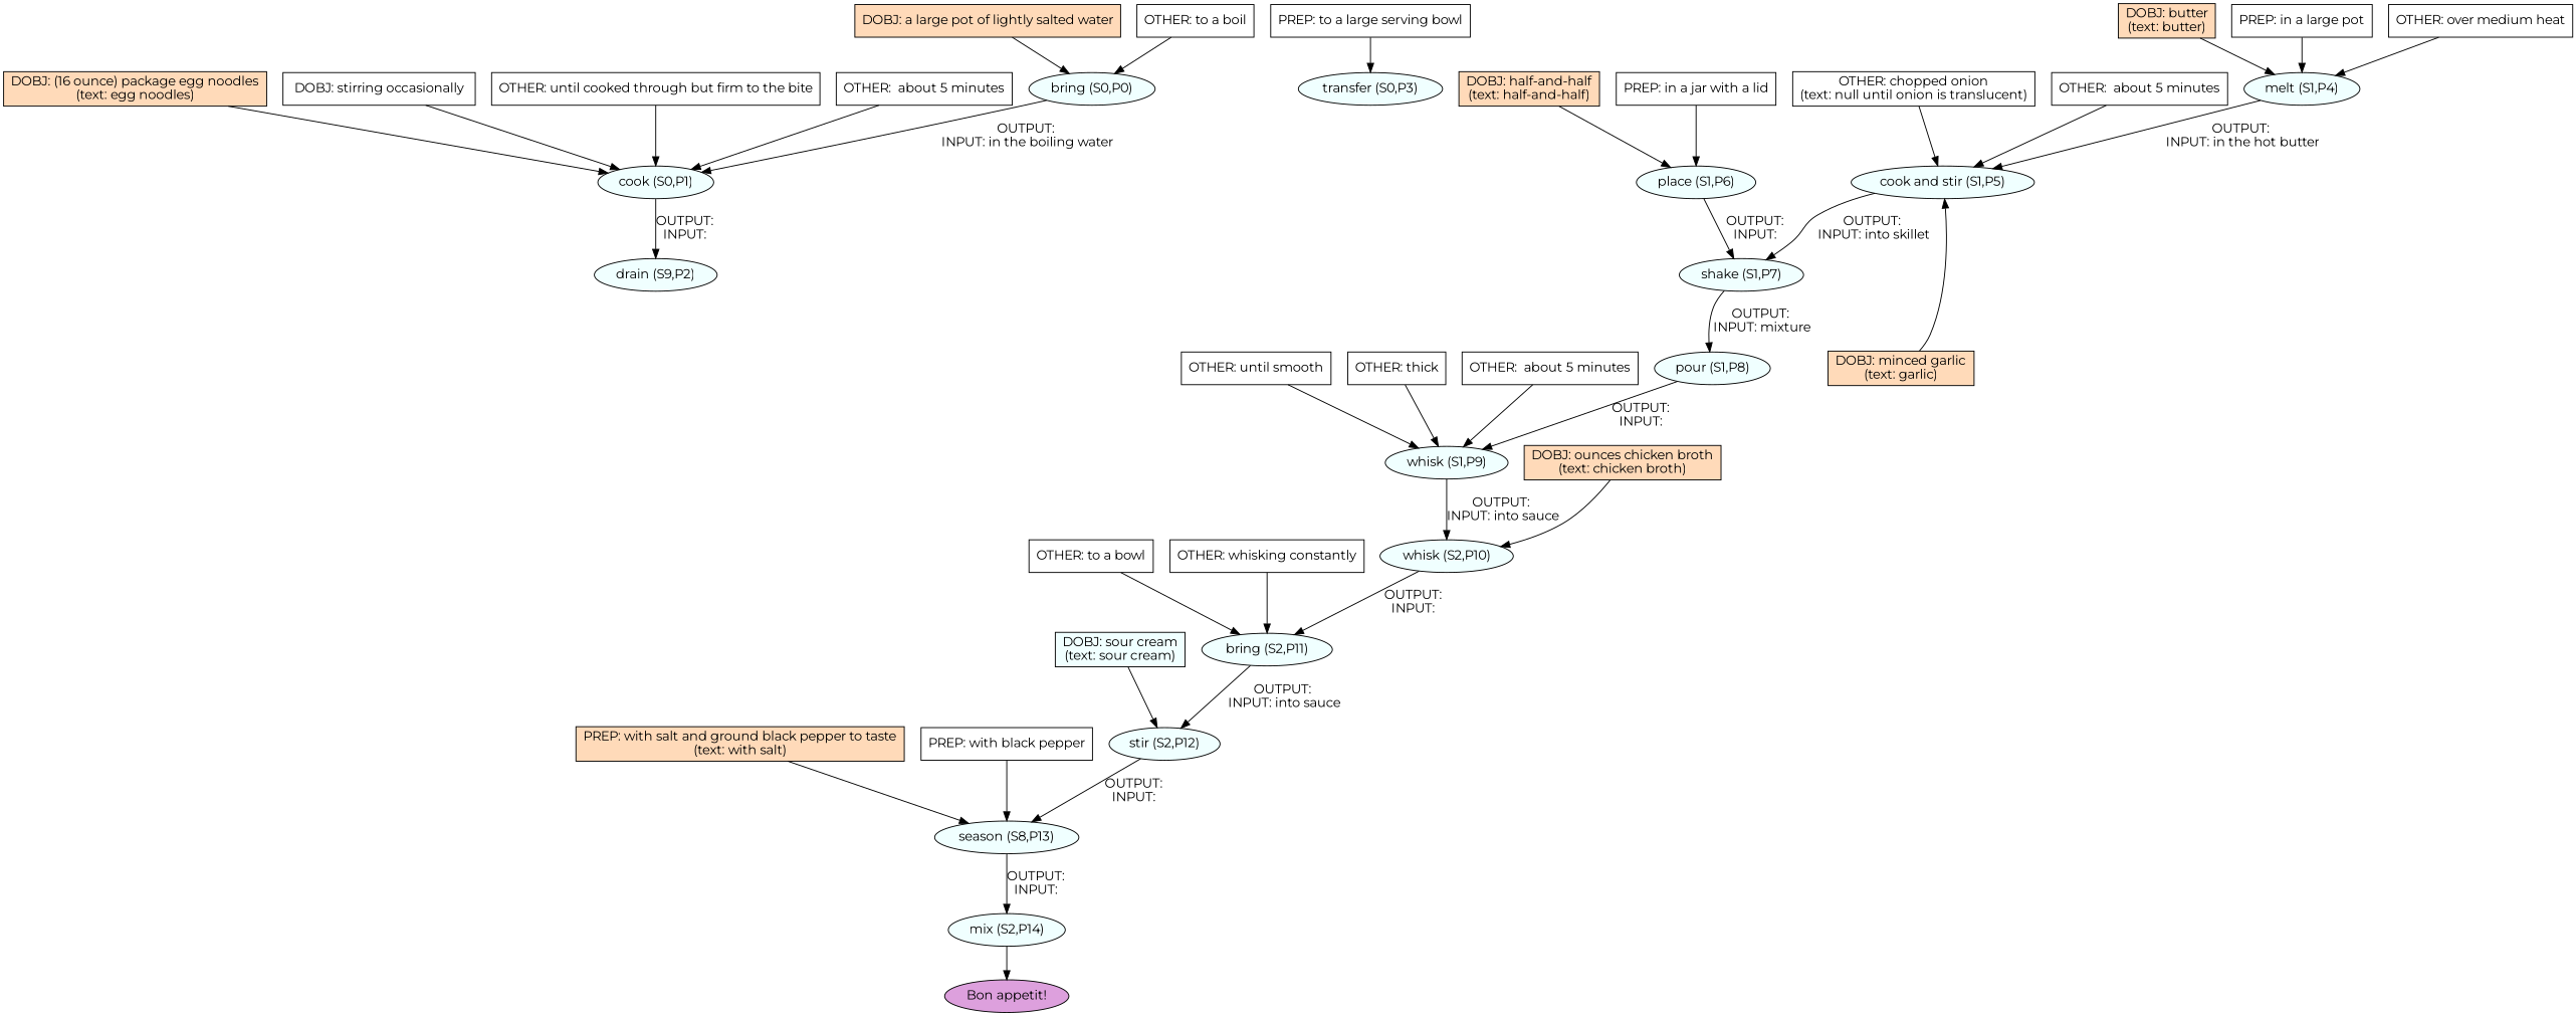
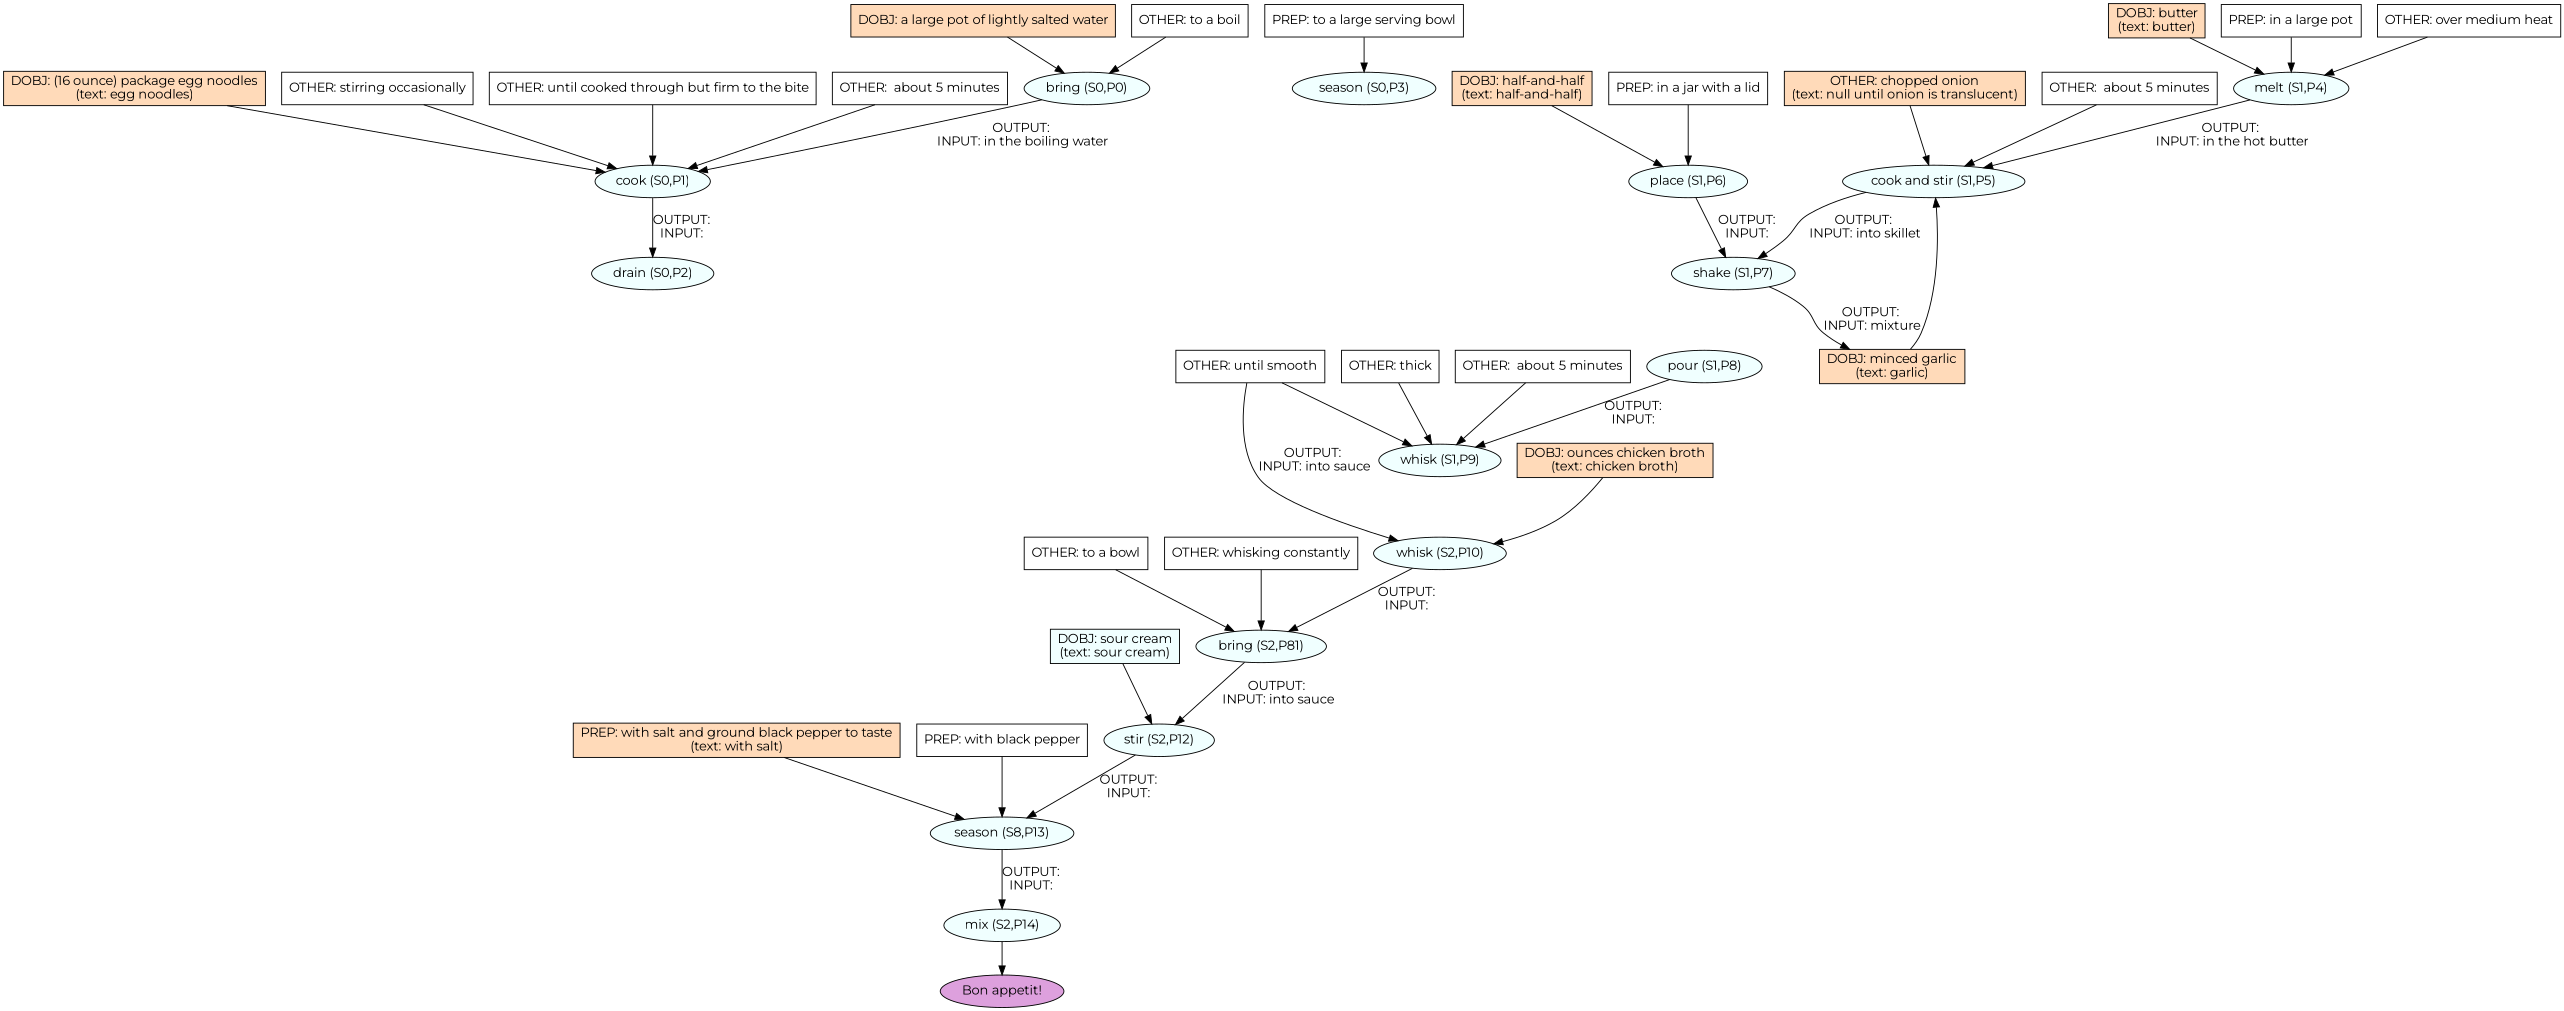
  digraph {
    fontname=Montserrat
    node [fillcolor=azure fontname=Montserrat shape=box style=filled]
    edge [fontname=Montserrat]
    n1 [label="bring (S0,P0)" shape=oval]
    n2 [label="cook (S0,P1)" shape=oval]
-   n3 [label="drain (S9,P2)" shape=oval]
-   n4 [label="transfer (S0,P3)" shape=oval]
+   n3 [label="drain (S0,P2)" shape=oval]
+   n4 [label="season (S0,P3)" shape=oval]
    n5 [label="melt (S1,P4)" shape=oval]
    n6 [label="cook and stir (S1,P5)" shape=oval]
    n7 [label="shake (S1,P7)" shape=oval]
    n8 [label="pour (S1,P8)" shape=oval]
    n9 [label="whisk (S1,P9)" shape=oval]
    n10 [label="place (S1,P6)" shape=oval]
    n11 [label="whisk (S2,P10)" shape=oval]
-   n12 [label="bring (S2,P11)" shape=oval]
+   n12 [label="bring (S2,P81)" shape=oval]
    n13 [label="stir (S2,P12)" shape=oval]
    n14 [label="season (S8,P13)" shape=oval]
    n15 [label="mix (S2,P14)" shape=oval]
    n16 [fillcolor=plum label="Bon appetit!" shape=oval]
    n17 [fillcolor=peachpuff label="DOBJ: a large pot of lightly salted water"]
    n18 [fillcolor=white label="OTHER: to a boil"]
    n19 [fillcolor=peachpuff label="DOBJ: half-and-half\n(text: half-and-half)"]
    n20 [fillcolor=white label="PREP: in a jar with a lid"]
    n21 [fillcolor=peachpuff label="DOBJ: butter\n(text: butter)"]
    n22 [fillcolor=white label="PREP: in a large pot"]
    n23 [fillcolor=white label="OTHER: over medium heat"]
    n24 [fillcolor=peachpuff label="DOBJ: (16 ounce) package egg noodles\n(text: egg noodles)"]
-   n25 [fillcolor=white label="DOBJ: stirring occasionally"]
+   n25 [fillcolor=white label="OTHER: stirring occasionally"]
    n26 [fillcolor=white label="OTHER: until cooked through but firm to the bite"]
    n27 [fillcolor=white label="OTHER:  about 5 minutes"]
    n28 [fillcolor=white label="PREP: to a large serving bowl"]
    n29 [fillcolor=peachpuff label="DOBJ: minced garlic\n(text: garlic)"]
-   n30 [fillcolor=white label="OTHER: chopped onion\n(text: null until onion is translucent)"]
+   n30 [fillcolor=peachpuff label="OTHER: chopped onion\n(text: null until onion is translucent)"]
    n31 [fillcolor=white label="OTHER:  about 5 minutes"]
    n32 [fillcolor=white label="OTHER: thick"]
    n33 [fillcolor=white label="OTHER:  about 5 minutes"]
    n34 [fillcolor=white label="OTHER: until smooth"]
    n35 [fillcolor=peachpuff label="DOBJ: ounces chicken broth\n(text: chicken broth)"]
    n36 [fillcolor=white label="OTHER: to a bowl"]
    n37 [fillcolor=white label="OTHER: whisking constantly"]
    n38 [label="DOBJ: sour cream\n(text: sour cream)"]
    n39 [fillcolor=peachpuff label="PREP: with salt and ground black pepper to taste\n(text: with salt)"]
    n40 [fillcolor=white label="PREP: with black pepper"]
    n1 -> n2 [label="OUTPUT: \nINPUT: in the boiling water"]
    n2 -> n3 [label="OUTPUT: \nINPUT: "]
    n5 -> n6 [label="OUTPUT: \nINPUT: in the hot butter"]
    n6 -> n7 [label="OUTPUT: \nINPUT: into skillet"]
-   n7 -> n8 [label="OUTPUT: \nINPUT: mixture"]
+   n7 -> n29 [label="OUTPUT: \nINPUT: mixture"]
    n8 -> n9 [label="OUTPUT: \nINPUT: "]
-   n9 -> n11 [label="OUTPUT: \nINPUT: into sauce"]
+   n34 -> n11 [label="OUTPUT: \nINPUT: into sauce"]
    n10 -> n7 [label="OUTPUT: \nINPUT: "]
    n11 -> n12 [label="OUTPUT: \nINPUT: "]
    n12 -> n13 [label="OUTPUT: \nINPUT: into sauce"]
    n13 -> n14 [label="OUTPUT: \nINPUT: "]
    n14 -> n15 [label="OUTPUT: \nINPUT: "]
    n15 -> n16
    n17 -> n1
    n18 -> n1
    n19 -> n10
    n20 -> n10
    n21 -> n5
    n22 -> n5
    n23 -> n5
    n24 -> n2
    n25 -> n2
    n26 -> n2
    n27 -> n2
    n28 -> n4
    n29 -> n6
    n30 -> n6
    n31 -> n6
    n32 -> n9
    n33 -> n9
    n34 -> n9
    n35 -> n11
    n36 -> n12
    n37 -> n12
    n38 -> n13
    n39 -> n14
    n40 -> n14
  }
